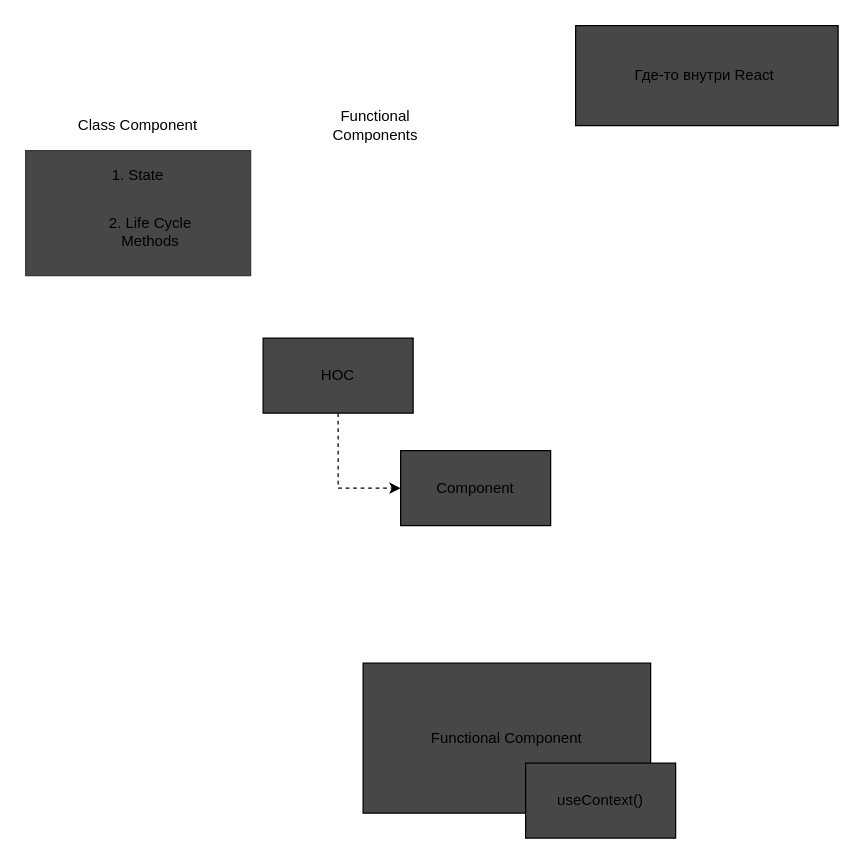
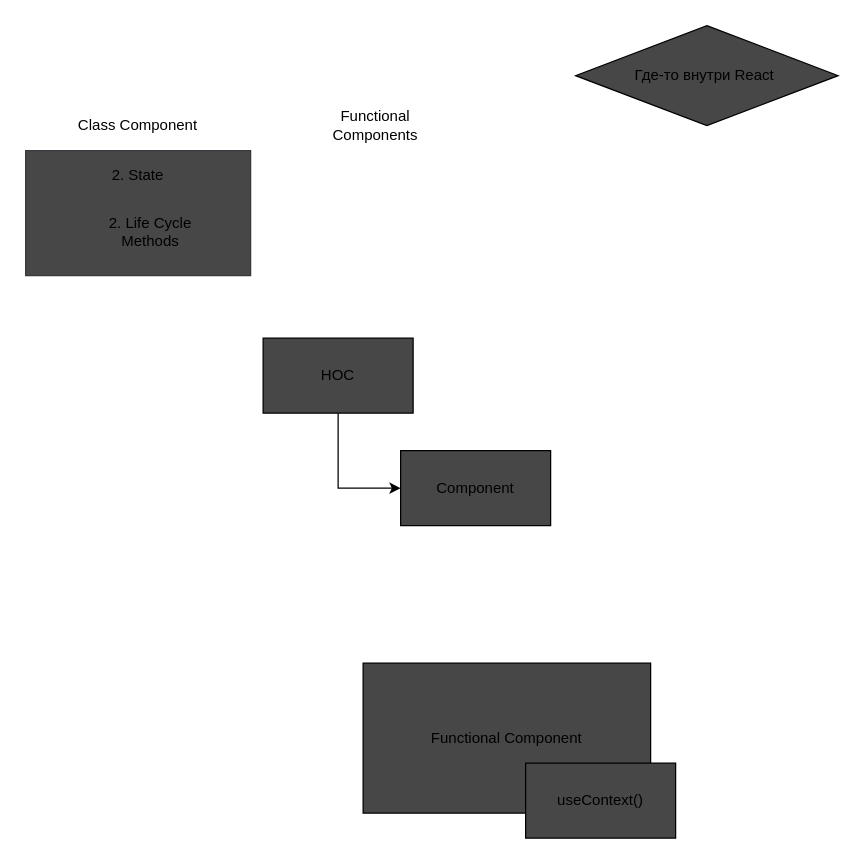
  <mxCell id="0" />
  <mxCell id="1" parent="0" />
  <mxCell id="2" value="" style="rounded=0;whiteSpace=wrap;html=1;fillColor=#474747;strokeColor=#36393d;" vertex="1" parent="1"><mxGeometry x="20" y="120" width="180" height="100" as="geometry" /></mxCell>
  <mxCell id="3" value="Class Component" style="text;html=1;align=center;verticalAlign=middle;whiteSpace=wrap;rounded=0;" vertex="1" parent="1"><mxGeometry x="40" y="90" width="140" height="20" as="geometry" /></mxCell>
- <mxCell id="4" value="1. State" style="text;html=1;strokeColor=none;fillColor=none;align=center;verticalAlign=middle;whiteSpace=wrap;rounded=0;" vertex="1" parent="1"><mxGeometry x="70" y="130" width="80" height="20" as="geometry" /></mxCell>
+ <mxCell id="4" value="2. State" style="text;html=1;strokeColor=none;fillColor=none;align=center;verticalAlign=middle;whiteSpace=wrap;rounded=0;" vertex="1" parent="1"><mxGeometry x="70" y="130" width="80" height="20" as="geometry" /></mxCell>
  <mxCell id="5" value="2. Life Cycle Methods" style="text;html=1;strokeColor=none;fillColor=none;align=center;verticalAlign=middle;whiteSpace=wrap;rounded=0;" vertex="1" parent="1"><mxGeometry x="70" y="175" width="100" height="20" as="geometry" /></mxCell>
  <mxCell id="6" value="Functional Components" style="text;html=1;strokeColor=none;fillColor=none;align=center;verticalAlign=middle;whiteSpace=wrap;rounded=0;" vertex="1" parent="1"><mxGeometry x="280" y="90" width="40" height="20" as="geometry" /></mxCell>
- <mxCell id="7" value="Где-то внутри React&amp;nbsp;" style="rounded=0;whiteSpace=wrap;html=1;fillColor=#474747;" vertex="1" parent="1"><mxGeometry x="460" y="20" width="210" height="80" as="geometry" /></mxCell>
+ <mxCell id="7" value="Где-то внутри React&amp;nbsp;" style="rhombus;whiteSpace=wrap;html=1;fillColor=#474747;" vertex="1" parent="1"><mxGeometry x="460" y="20" width="210" height="80" as="geometry" /></mxCell>
  <mxCell id="8" value="Component" style="rounded=0;whiteSpace=wrap;html=1;fillColor=#474747;" vertex="1" parent="1"><mxGeometry x="320" y="360" width="120" height="60" as="geometry" /></mxCell>
- <mxCell id="9" style="edgeStyle=orthogonalEdgeStyle;rounded=0;orthogonalLoop=1;jettySize=auto;html=1;entryX=0;entryY=0.5;entryDx=0;entryDy=0;dashed=1;" edge="1" parent="1" source="10" target="8"><mxGeometry relative="1" as="geometry" /></mxCell>
+ <mxCell id="9" style="edgeStyle=orthogonalEdgeStyle;rounded=0;orthogonalLoop=1;jettySize=auto;html=1;entryX=0;entryY=0.5;entryDx=0;entryDy=0;" edge="1" parent="1" source="10" target="8"><mxGeometry relative="1" as="geometry" /></mxCell>
  <mxCell id="10" value="HOC" style="rounded=0;whiteSpace=wrap;html=1;fillColor=#474747;" vertex="1" parent="1"><mxGeometry x="210" y="270" width="120" height="60" as="geometry" /></mxCell>
  <mxCell id="11" value="Functional Component" style="rounded=0;whiteSpace=wrap;html=1;fillColor=#474747;" vertex="1" parent="1"><mxGeometry x="290" y="530" width="230" height="120" as="geometry" /></mxCell>
  <mxCell id="12" value="useContext()" style="rounded=0;whiteSpace=wrap;html=1;fillColor=#474747;" vertex="1" parent="1"><mxGeometry x="420" y="610" width="120" height="60" as="geometry" /></mxCell>
